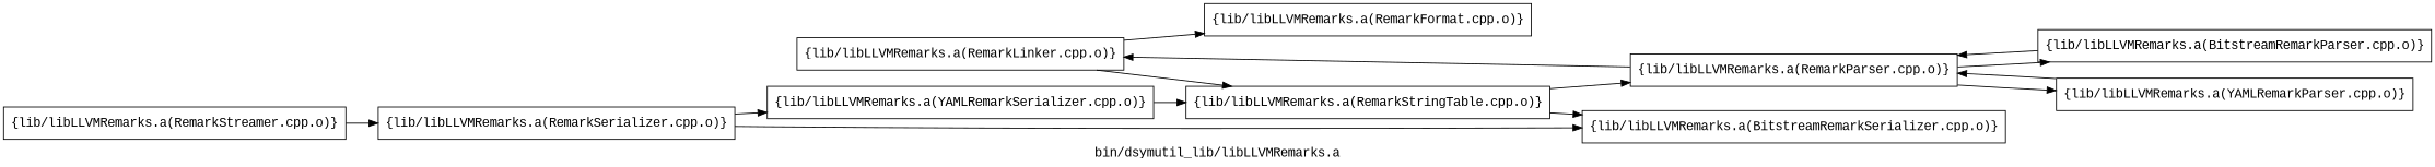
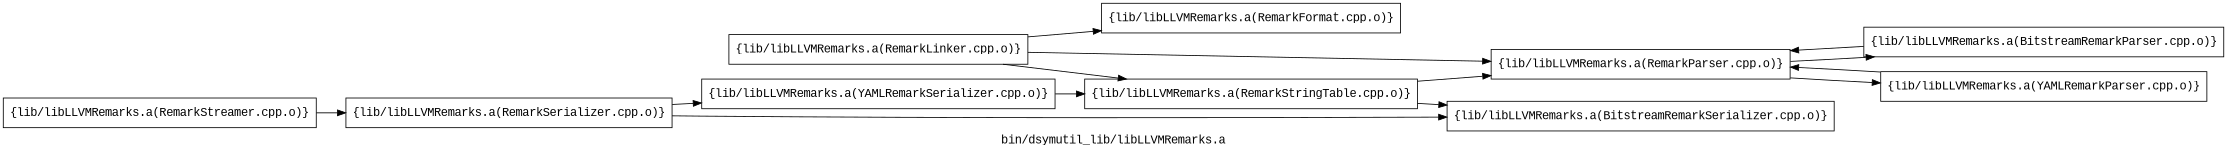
  digraph {
    fontname="Liberation Mono"
    label="bin/dsymutil_lib/libLLVMRemarks.a"
    rankdir=LR
    node [fontname="Liberation Mono" group=0 shape=box]
    edge [fontname="Liberation Mono"]
    n1 [label="{lib/libLLVMRemarks.a(RemarkFormat.cpp.o)}"]
    n2 [label="{lib/libLLVMRemarks.a(RemarkLinker.cpp.o)}"]
    n3 [label="{lib/libLLVMRemarks.a(RemarkParser.cpp.o)}"]
    n4 [label="{lib/libLLVMRemarks.a(RemarkStringTable.cpp.o)}"]
    n5 [label="{lib/libLLVMRemarks.a(BitstreamRemarkParser.cpp.o)}"]
    n6 [label="{lib/libLLVMRemarks.a(YAMLRemarkParser.cpp.o)}"]
    n7 [label="{lib/libLLVMRemarks.a(RemarkSerializer.cpp.o)}"]
    n8 [label="{lib/libLLVMRemarks.a(BitstreamRemarkSerializer.cpp.o)}"]
    n9 [label="{lib/libLLVMRemarks.a(YAMLRemarkSerializer.cpp.o)}"]
    n10 [label="{lib/libLLVMRemarks.a(RemarkStreamer.cpp.o)}"]
    n2 -> n1
-   n3 -> n2
+   n2 -> n3
    n2 -> n4
    n3 -> n5
    n3 -> n6
    n4 -> n3
    n4 -> n8
    n5 -> n3
    n6 -> n3
    n7 -> n8
    n7 -> n9
    n9 -> n4
    n10 -> n7
  }
